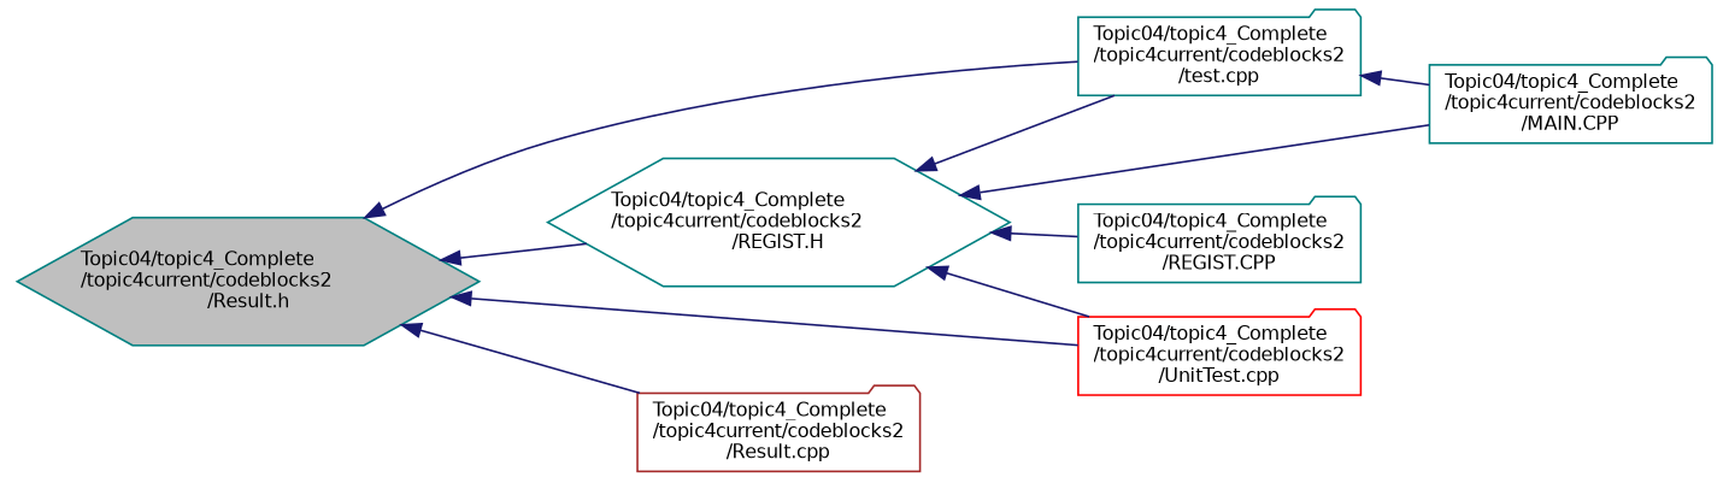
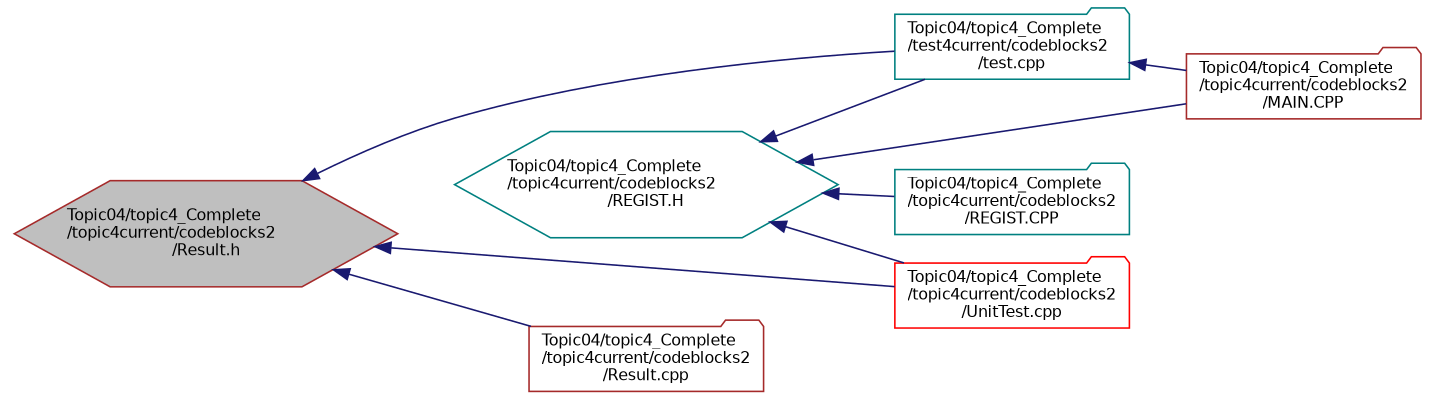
  digraph {
    rankdir=LR
    node [color=teal fillcolor=white fontname=Helvetica fontsize=10 shape=folder style=filled]
    edge [color=midnightblue dir=back fontname=Helvetica fontsize=10 labelfontname=Helvetica labelfontsize=10 style=solid]
-   n1 [fillcolor=grey75 fontcolor=black height=0.2 label="Topic04/topic4_Complete\l/topic4current/codeblocks2\l/Result.h" shape=hexagon width=0.4]
+   n1 [color=brown fillcolor=grey75 fontcolor=black height=0.2 label="Topic04/topic4_Complete\l/topic4current/codeblocks2\l/Result.h" shape=hexagon width=0.4]
    n2 [height=0.2 label="Topic04/topic4_Complete\l/topic4current/codeblocks2\l/REGIST.H" shape=hexagon width=0.4]
-   n3 [height=0.2 label="Topic04/topic4_Complete\l/topic4current/codeblocks2\l/test.cpp" width=0.4]
+   n3 [height=0.2 label="Topic04/topic4_Complete\l/test4current/codeblocks2\l/test.cpp" width=0.4]
    n4 [color=red height=0.2 label="Topic04/topic4_Complete\l/topic4current/codeblocks2\l/UnitTest.cpp" width=0.4]
    n5 [color=brown height=0.2 label="Topic04/topic4_Complete\l/topic4current/codeblocks2\l/Result.cpp" width=0.4]
-   n6 [height=0.2 label="Topic04/topic4_Complete\l/topic4current/codeblocks2\l/MAIN.CPP" width=0.4]
+   n6 [color=brown height=0.2 label="Topic04/topic4_Complete\l/topic4current/codeblocks2\l/MAIN.CPP" width=0.4]
    n7 [height=0.2 label="Topic04/topic4_Complete\l/topic4current/codeblocks2\l/REGIST.CPP" width=0.4]
-   n1 -> n2
    n1 -> n3
    n1 -> n4
    n1 -> n5
    n2 -> n3
    n2 -> n4
    n2 -> n6
    n2 -> n7
    n3 -> n6
  }
